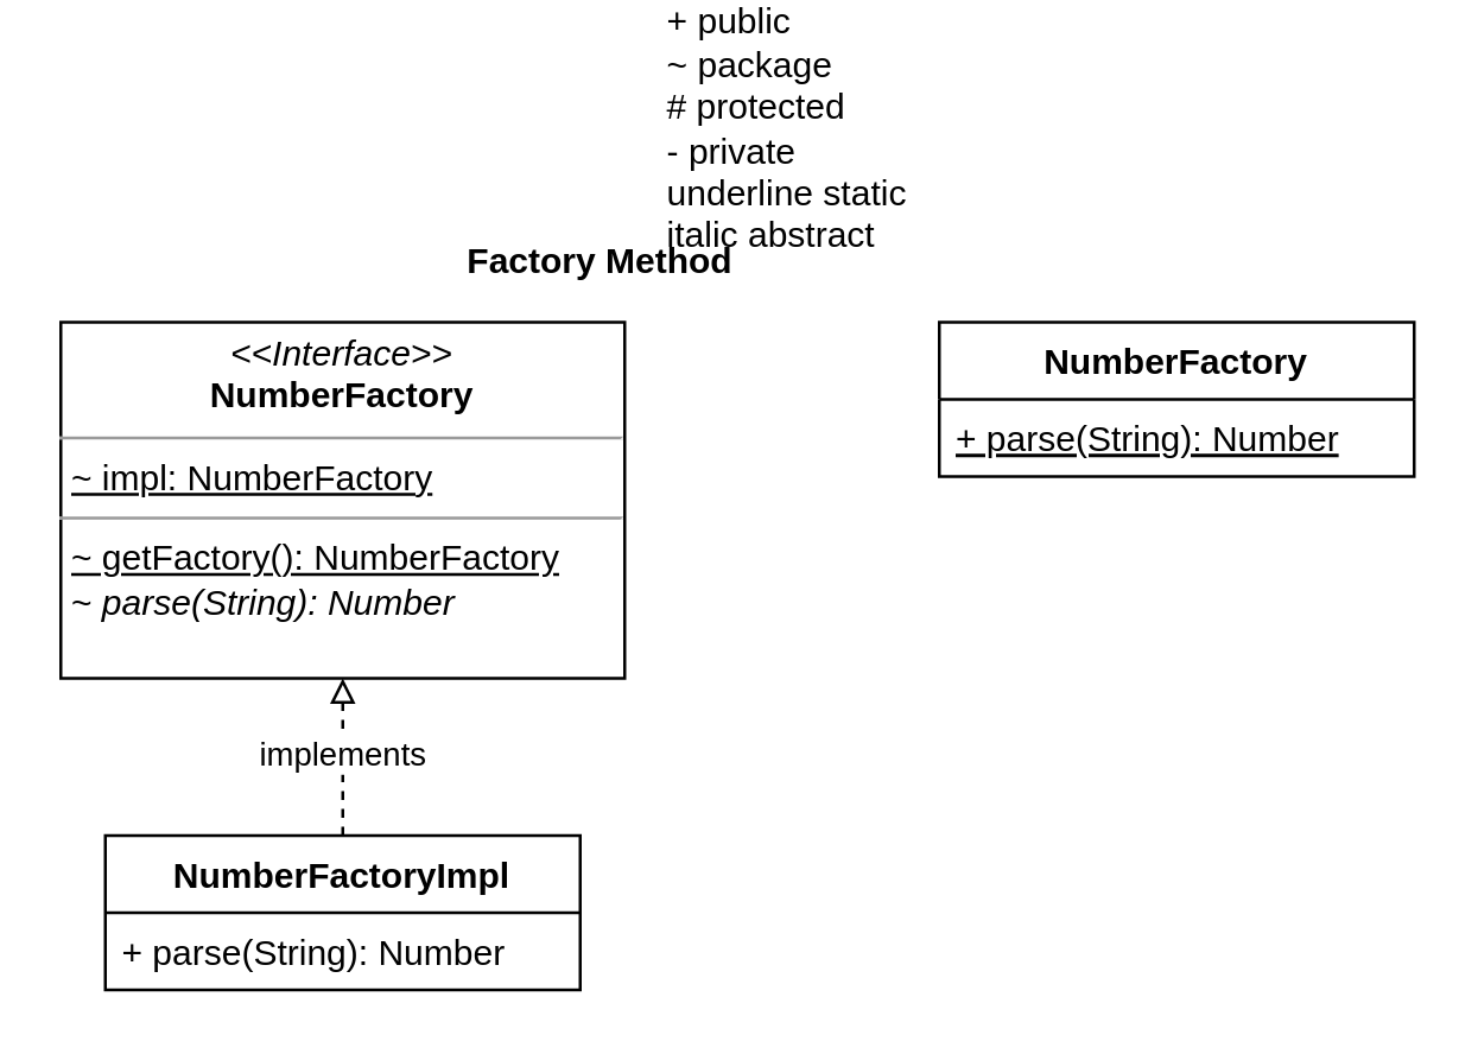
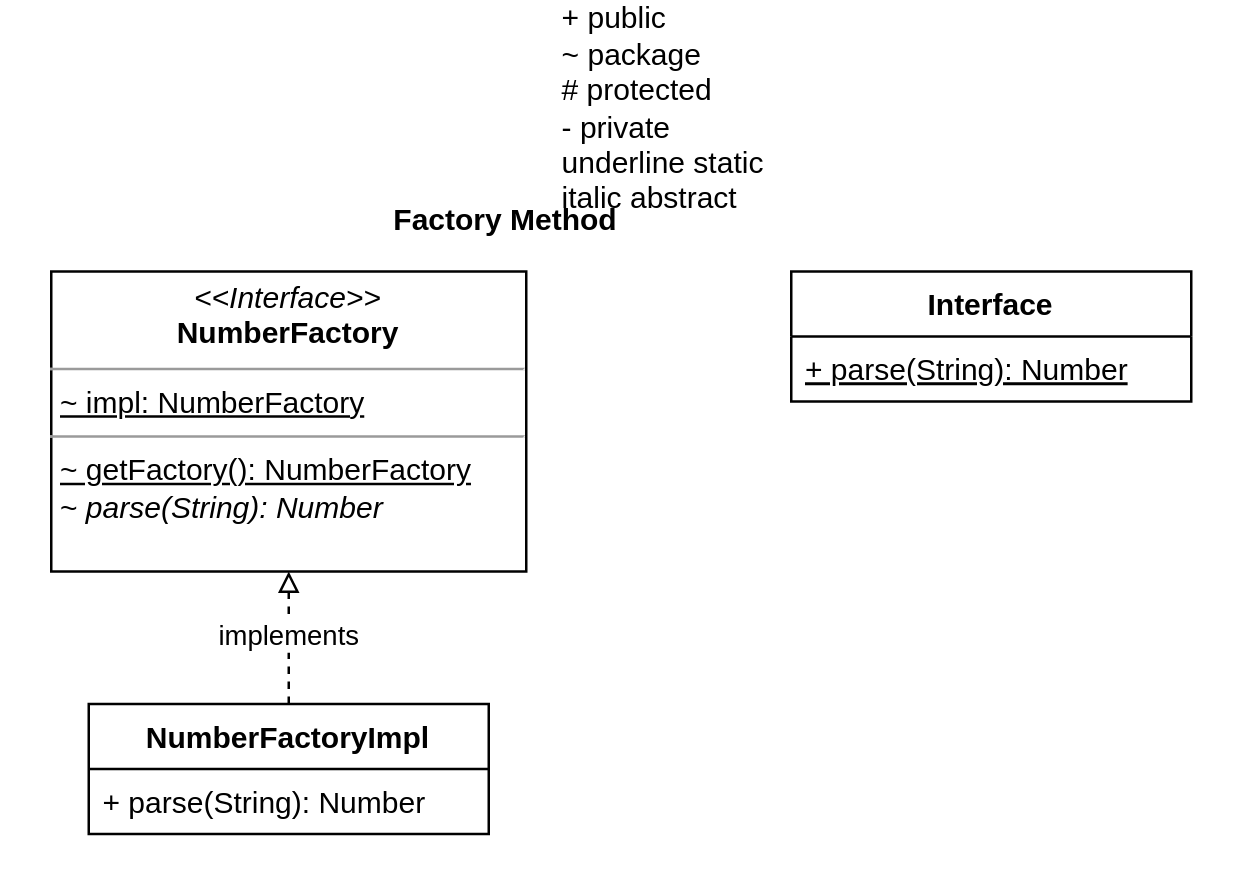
  <mxCell id="0" />
  <mxCell id="1" parent="0" />
  <mxCell id="2" value="&lt;p style=&quot;margin: 0px ; margin-top: 4px ; text-align: center&quot;&gt;&lt;i&gt;&amp;lt;&amp;lt;Interface&amp;gt;&amp;gt;&lt;/i&gt;&lt;br&gt;&lt;b&gt;NumberFactory&lt;/b&gt;&lt;/p&gt;&lt;hr size=&quot;1&quot;&gt;&lt;p style=&quot;margin: 0px ; margin-left: 4px&quot;&gt;&lt;u&gt;~ impl: NumberFactory&lt;/u&gt;&lt;br&gt;&lt;/p&gt;&lt;hr size=&quot;1&quot;&gt;&lt;p style=&quot;margin: 0px ; margin-left: 4px&quot;&gt;&lt;u&gt;~ getFactory(): NumberFactory&lt;/u&gt;&lt;br&gt;~ &lt;i&gt;parse(String): Number&lt;/i&gt;&lt;/p&gt;" style="verticalAlign=top;align=left;overflow=fill;fontSize=12;fontFamily=Helvetica;html=1;" vertex="1" parent="1"><mxGeometry x="20" y="95" width="190" height="120" as="geometry" /></mxCell>
  <mxCell id="3" value="&lt;div style=&quot;text-align: left&quot;&gt;&lt;span&gt;+ public&lt;/span&gt;&lt;/div&gt;&lt;div style=&quot;text-align: left&quot;&gt;&lt;span&gt;~ package&lt;/span&gt;&lt;/div&gt;&lt;div style=&quot;text-align: left&quot;&gt;&lt;span&gt;# protected&lt;/span&gt;&lt;/div&gt;&lt;div style=&quot;text-align: left&quot;&gt;&lt;span&gt;- private&lt;/span&gt;&lt;/div&gt;&lt;div style=&quot;text-align: left&quot;&gt;&lt;span&gt;underline static&lt;/span&gt;&lt;/div&gt;&lt;div style=&quot;text-align: left&quot;&gt;&lt;span&gt;italic abstract&lt;/span&gt;&lt;/div&gt;" style="text;html=1;strokeColor=none;fillColor=none;align=center;verticalAlign=middle;whiteSpace=wrap;rounded=0;" vertex="1" parent="1"><mxGeometry x="219" y="20" width="92" height="20" as="geometry" /></mxCell>
  <mxCell id="4" value="implements" style="edgeStyle=orthogonalEdgeStyle;rounded=0;orthogonalLoop=1;jettySize=auto;html=1;exitX=0.5;exitY=0;exitDx=0;exitDy=0;dashed=1;endArrow=block;endFill=0;" edge="1" parent="1" source="5" target="2"><mxGeometry relative="1" as="geometry" /></mxCell>
  <mxCell id="5" value="NumberFactoryImpl" style="swimlane;fontStyle=1;align=center;verticalAlign=top;childLayout=stackLayout;horizontal=1;startSize=26;horizontalStack=0;resizeParent=1;resizeParentMax=0;resizeLast=0;collapsible=1;marginBottom=0;" vertex="1" parent="1"><mxGeometry x="35" y="268" width="160" height="52" as="geometry"><mxRectangle x="192" y="387" width="140" height="26" as="alternateBounds" /></mxGeometry></mxCell>
  <mxCell id="6" value="+ parse(String): Number" style="text;strokeColor=none;fillColor=none;align=left;verticalAlign=top;spacingLeft=4;spacingRight=4;overflow=hidden;rotatable=0;points=[[0,0.5],[1,0.5]];portConstraint=eastwest;" vertex="1" parent="5"><mxGeometry y="26" width="160" height="26" as="geometry" /></mxCell>
  <mxCell id="7" value="Factory Method" style="text;align=center;fontStyle=1;verticalAlign=middle;spacingLeft=3;spacingRight=3;strokeColor=none;rotatable=0;points=[[0,0.5],[1,0.5]];portConstraint=eastwest;" vertex="1" parent="1"><mxGeometry x="162" y="61" width="80" height="26" as="geometry" /></mxCell>
- <mxCell id="8" value="NumberFactory" style="swimlane;fontStyle=1;align=center;verticalAlign=top;childLayout=stackLayout;horizontal=1;startSize=26;horizontalStack=0;resizeParent=1;resizeParentMax=0;resizeLast=0;collapsible=1;marginBottom=0;" vertex="1" parent="1"><mxGeometry x="316" y="95" width="160" height="52" as="geometry" /></mxCell>
+ <mxCell id="8" value="Interface" style="swimlane;fontStyle=1;align=center;verticalAlign=top;childLayout=stackLayout;horizontal=1;startSize=26;horizontalStack=0;resizeParent=1;resizeParentMax=0;resizeLast=0;collapsible=1;marginBottom=0;" vertex="1" parent="1"><mxGeometry x="316" y="95" width="160" height="52" as="geometry" /></mxCell>
  <mxCell id="9" value="+ parse(String): Number" style="text;strokeColor=none;fillColor=none;align=left;verticalAlign=top;spacingLeft=4;spacingRight=4;overflow=hidden;rotatable=0;points=[[0,0.5],[1,0.5]];portConstraint=eastwest;fontStyle=4" vertex="1" parent="8"><mxGeometry y="26" width="160" height="26" as="geometry" /></mxCell>
